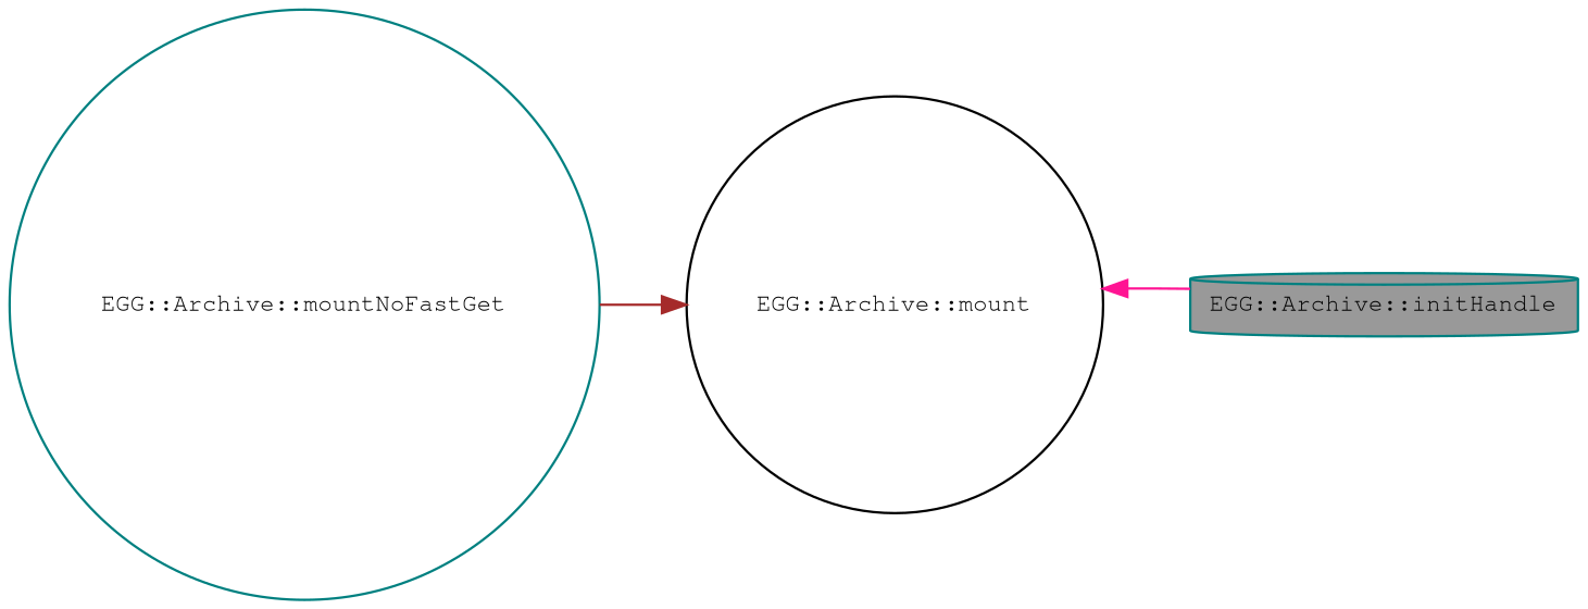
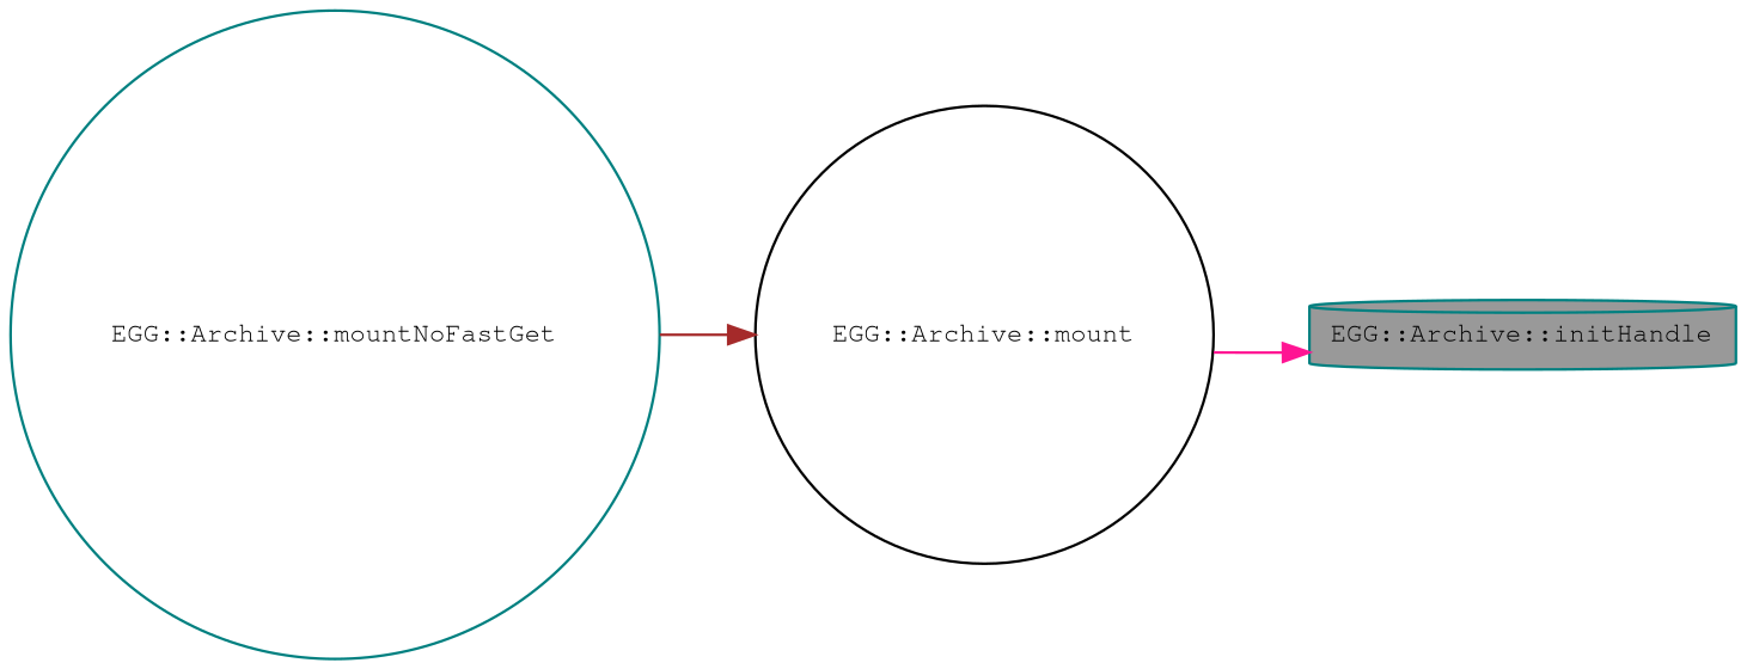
  digraph {
    rankdir=RL
    node [color=teal fillcolor=white fontname=FreeMono fontsize=10 shape=circle style=filled]
    edge [dir=back fontname=FreeMono fontsize=10 labelfontname=FreeMono labelfontsize=10 style=solid]
    n1 [fillcolor=grey60 fontcolor=black height=0.2 label="EGG::Archive::initHandle" shape=cylinder width=0.4]
    n2 [color=black height=0.2 label="EGG::Archive::mount" width=0.4]
    n3 [height=0.2 label="EGG::Archive::mountNoFastGet" width=0.4]
-   n2 -> n1 [color=deeppink]
+   n1 -> n2 [color=deeppink]
    n2 -> n3 [color=brown]
  }
